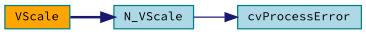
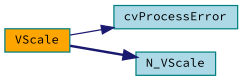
  digraph {
    fontname="Source Code Pro"
    rankdir=LR
    node [color=teal fillcolor=lightblue fontname="Source Code Pro" fontsize=10 shape=record style=filled]
    edge [color=midnightblue fontname="Source Code Pro" fontsize=10 labelfontname=Helvetica labelfontsize=10]
    n1 [fillcolor=orange fontcolor=black height=0.2 label=VScale width=0.4]
    n2 [height=0.2 label=cvProcessError width=0.4]
    n3 [height=0.2 label=N_VScale width=0.4]
-   n3 -> n2 [style=solid]
+   n1 -> n2 [style=solid]
    n1 -> n3 [style=bold]
  }
